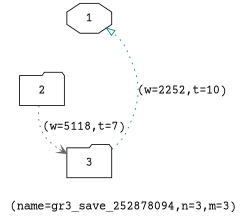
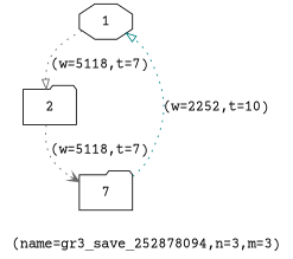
  digraph {
    fontname="Courier Prime"
    label="(name=gr3_save_252878094,n=3,m=3)"
    node [fontname="Courier Prime" shape=folder]
    edge [arrowhead=onormal color=gray40 fontname="Courier Prime" style=dotted]
    n1 [label=1 shape=octagon]
    n2 [label=2]
-   n3 [label=3]
+   n3 [label=7]
+   n1 -> n2 [label="(w=5118,t=7)"]
    n2 -> n3 [arrowhead=vee label="(w=5118,t=7)"]
    n3 -> n1 [color=teal label="(w=2252,t=10)"]
  }
